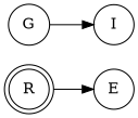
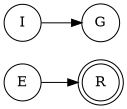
  digraph {
    rankdir=LR
    node [color=black shape=circle]
    R [shape=doublecircle]
    I
    G
    E
-   G -> I
-   R -> E
+   I -> G
+   E -> R
  }
